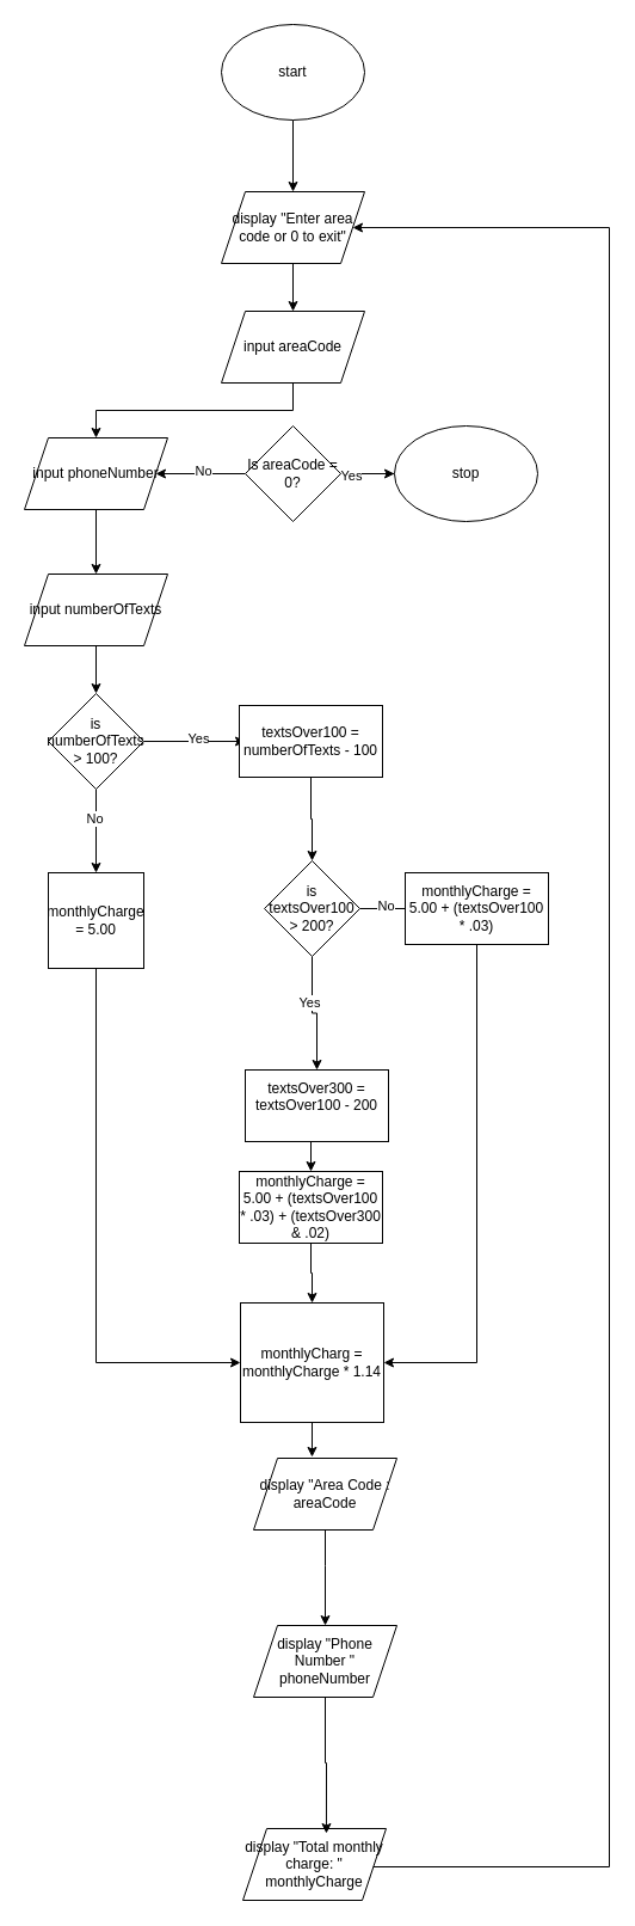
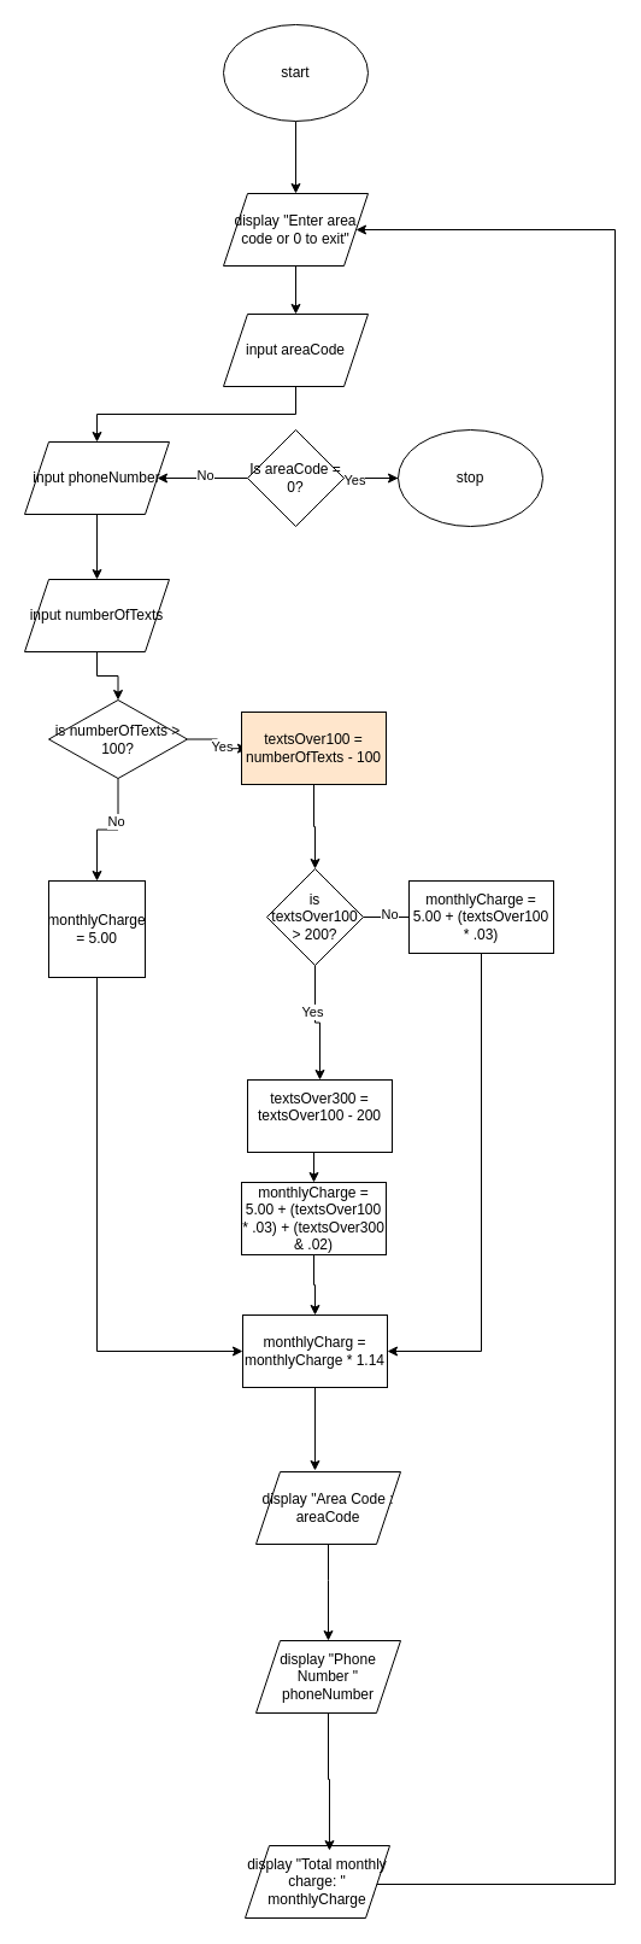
  <mxCell id="0" />
  <mxCell id="1" parent="0" />
  <mxCell id="2" style="edgeStyle=orthogonalEdgeStyle;rounded=0;orthogonalLoop=1;jettySize=auto;html=1;exitX=0.5;exitY=1;exitDx=0;exitDy=0;" edge="1" parent="1" source="3" target="5"><mxGeometry relative="1" as="geometry" /></mxCell>
  <mxCell id="3" value="start" style="ellipse;whiteSpace=wrap;html=1;" vertex="1" parent="1"><mxGeometry x="185" y="20" width="120" height="80" as="geometry" /></mxCell>
  <mxCell id="4" style="edgeStyle=orthogonalEdgeStyle;rounded=0;orthogonalLoop=1;jettySize=auto;html=1;exitX=0.5;exitY=1;exitDx=0;exitDy=0;" edge="1" parent="1" source="5" target="10"><mxGeometry relative="1" as="geometry" /></mxCell>
  <mxCell id="5" value="display &quot;Enter area code or 0 to exit&quot;" style="shape=parallelogram;perimeter=parallelogramPerimeter;whiteSpace=wrap;html=1;fixedSize=1;" vertex="1" parent="1"><mxGeometry x="185" y="160" width="120" height="60" as="geometry" /></mxCell>
  <mxCell id="6" style="edgeStyle=orthogonalEdgeStyle;rounded=0;orthogonalLoop=1;jettySize=auto;html=1;exitX=0;exitY=0.5;exitDx=0;exitDy=0;entryX=1;entryY=0.5;entryDx=0;entryDy=0;" edge="1" parent="1" source="8" target="12"><mxGeometry relative="1" as="geometry" /></mxCell>
  <mxCell id="7" value="No" style="edgeLabel;html=1;align=center;verticalAlign=middle;resizable=0;points=[];" vertex="1" connectable="0" parent="6"><mxGeometry x="-0.04" y="-3" relative="1" as="geometry"><mxPoint as="offset" /></mxGeometry></mxCell>
  <mxCell id="8" value="Is areaCode = 0?" style="rhombus;whiteSpace=wrap;html=1;" vertex="1" parent="1"><mxGeometry x="205" y="356" width="80" height="80" as="geometry" /></mxCell>
  <mxCell id="9" style="edgeStyle=orthogonalEdgeStyle;rounded=0;orthogonalLoop=1;jettySize=auto;html=1;exitX=0.5;exitY=1;exitDx=0;exitDy=0;" edge="1" parent="1" source="10" target="12"><mxGeometry relative="1" as="geometry" /></mxCell>
  <mxCell id="10" value="input areaCode" style="shape=parallelogram;perimeter=parallelogramPerimeter;whiteSpace=wrap;html=1;fixedSize=1;" vertex="1" parent="1"><mxGeometry x="185" y="260" width="120" height="60" as="geometry" /></mxCell>
  <mxCell id="11" style="edgeStyle=orthogonalEdgeStyle;rounded=0;orthogonalLoop=1;jettySize=auto;html=1;exitX=0.5;exitY=1;exitDx=0;exitDy=0;" edge="1" parent="1" source="12" target="13"><mxGeometry relative="1" as="geometry" /></mxCell>
  <mxCell id="12" value="input phoneNumber" style="shape=parallelogram;perimeter=parallelogramPerimeter;whiteSpace=wrap;html=1;fixedSize=1;" vertex="1" parent="1"><mxGeometry x="20" y="366" width="120" height="60" as="geometry" /></mxCell>
  <mxCell id="13" value="input numberOfTexts" style="shape=parallelogram;perimeter=parallelogramPerimeter;whiteSpace=wrap;html=1;fixedSize=1;" vertex="1" parent="1"><mxGeometry x="20" y="480" width="120" height="60" as="geometry" /></mxCell>
  <mxCell id="14" style="edgeStyle=orthogonalEdgeStyle;rounded=0;orthogonalLoop=1;jettySize=auto;html=1;exitX=0.5;exitY=1;exitDx=0;exitDy=0;" edge="1" parent="1" source="18" target="21"><mxGeometry relative="1" as="geometry" /></mxCell>
  <mxCell id="15" value="No" style="edgeLabel;html=1;align=center;verticalAlign=middle;resizable=0;points=[];" vertex="1" connectable="0" parent="14"><mxGeometry x="-0.314" y="-2" relative="1" as="geometry"><mxPoint as="offset" /></mxGeometry></mxCell>
  <mxCell id="16" style="edgeStyle=orthogonalEdgeStyle;rounded=0;orthogonalLoop=1;jettySize=auto;html=1;exitX=1;exitY=0.5;exitDx=0;exitDy=0;entryX=0;entryY=0.5;entryDx=0;entryDy=0;" edge="1" parent="1" source="18"><mxGeometry relative="1" as="geometry"><mxPoint x="205" y="620" as="targetPoint" /></mxGeometry></mxCell>
  <mxCell id="17" value="Yes" style="edgeLabel;html=1;align=center;verticalAlign=middle;resizable=0;points=[];" vertex="1" connectable="0" parent="16"><mxGeometry x="0.082" y="3" relative="1" as="geometry"><mxPoint as="offset" /></mxGeometry></mxCell>
- <mxCell id="18" value="is numberOfTexts &amp;gt; 100?" style="rhombus;whiteSpace=wrap;html=1;" vertex="1" parent="1"><mxGeometry x="40" y="580" width="80" height="80" as="geometry" /></mxCell>
+ <mxCell id="18" value="is numberOfTexts &amp;gt; 100?" style="rhombus;whiteSpace=wrap;html=1;" vertex="1" parent="1"><mxGeometry x="40" y="580" width="115" height="65" as="geometry" /></mxCell>
  <mxCell id="19" style="edgeStyle=orthogonalEdgeStyle;rounded=0;orthogonalLoop=1;jettySize=auto;html=1;exitX=0.5;exitY=1;exitDx=0;exitDy=0;entryX=0.5;entryY=0;entryDx=0;entryDy=0;" edge="1" parent="1" source="13" target="18"><mxGeometry relative="1" as="geometry" /></mxCell>
  <mxCell id="20" style="edgeStyle=orthogonalEdgeStyle;rounded=0;orthogonalLoop=1;jettySize=auto;html=1;exitX=0.5;exitY=1;exitDx=0;exitDy=0;entryX=0;entryY=0.5;entryDx=0;entryDy=0;" edge="1" parent="1" source="21" target="47"><mxGeometry relative="1" as="geometry"><mxPoint x="205" y="1190" as="targetPoint" /></mxGeometry></mxCell>
  <mxCell id="21" value="monthlyCharge = 5.00" style="whiteSpace=wrap;html=1;aspect=fixed;" vertex="1" parent="1"><mxGeometry x="40" y="730" width="80" height="80" as="geometry" /></mxCell>
  <mxCell id="22" style="edgeStyle=orthogonalEdgeStyle;rounded=0;orthogonalLoop=1;jettySize=auto;html=1;exitX=1;exitY=0.5;exitDx=0;exitDy=0;entryX=0;entryY=0.5;entryDx=0;entryDy=0;" edge="1" parent="1" source="26"><mxGeometry relative="1" as="geometry"><mxPoint x="350" y="760" as="targetPoint" /></mxGeometry></mxCell>
  <mxCell id="23" value="No" style="edgeLabel;html=1;align=center;verticalAlign=middle;resizable=0;points=[];" vertex="1" connectable="0" parent="22"><mxGeometry x="-0.169" y="3" relative="1" as="geometry"><mxPoint as="offset" /></mxGeometry></mxCell>
  <mxCell id="24" style="edgeStyle=orthogonalEdgeStyle;rounded=0;orthogonalLoop=1;jettySize=auto;html=1;exitX=0.5;exitY=1;exitDx=0;exitDy=0;entryX=0.5;entryY=0;entryDx=0;entryDy=0;" edge="1" parent="1" source="26" target="44"><mxGeometry relative="1" as="geometry"><mxPoint x="245" y="860" as="targetPoint" /></mxGeometry></mxCell>
  <mxCell id="25" value="Yes" style="edgeLabel;html=1;align=center;verticalAlign=middle;resizable=0;points=[];" vertex="1" connectable="0" parent="24"><mxGeometry x="-0.233" y="-3" relative="1" as="geometry"><mxPoint as="offset" /></mxGeometry></mxCell>
  <mxCell id="26" value="is textsOver100 &amp;gt; 200?" style="rhombus;whiteSpace=wrap;html=1;" vertex="1" parent="1"><mxGeometry x="221" y="720" width="80" height="80" as="geometry" /></mxCell>
  <mxCell id="27" style="edgeStyle=orthogonalEdgeStyle;rounded=0;orthogonalLoop=1;jettySize=auto;html=1;entryX=0.5;entryY=0;entryDx=0;entryDy=0;" edge="1" parent="1" source="45" target="47"><mxGeometry relative="1" as="geometry"><mxPoint x="245" y="1060" as="sourcePoint" /><mxPoint x="245" y="1150" as="targetPoint" /></mxGeometry></mxCell>
  <mxCell id="28" style="edgeStyle=orthogonalEdgeStyle;rounded=0;orthogonalLoop=1;jettySize=auto;html=1;exitX=0.5;exitY=1;exitDx=0;exitDy=0;" edge="1" parent="1"><mxGeometry relative="1" as="geometry"><mxPoint x="245" y="1230" as="sourcePoint" /><mxPoint x="270" y="1220" as="targetPoint" /></mxGeometry></mxCell>
  <mxCell id="29" style="edgeStyle=orthogonalEdgeStyle;rounded=0;orthogonalLoop=1;jettySize=auto;html=1;exitX=0.5;exitY=1;exitDx=0;exitDy=0;entryX=0.5;entryY=0;entryDx=0;entryDy=0;" edge="1" parent="1" source="30" target="31"><mxGeometry relative="1" as="geometry"><Array as="points"><mxPoint x="272" y="1310" /><mxPoint x="272" y="1310" /></Array></mxGeometry></mxCell>
  <mxCell id="30" value="display &quot;Area Code : areaCode" style="shape=parallelogram;perimeter=parallelogramPerimeter;whiteSpace=wrap;html=1;fixedSize=1;" vertex="1" parent="1"><mxGeometry x="212" y="1220" width="120" height="60" as="geometry" /></mxCell>
  <mxCell id="31" value="display &quot;Phone Number &quot; phoneNumber" style="shape=parallelogram;perimeter=parallelogramPerimeter;whiteSpace=wrap;html=1;fixedSize=1;" vertex="1" parent="1"><mxGeometry x="212" y="1360" width="120" height="60" as="geometry" /></mxCell>
  <mxCell id="32" style="edgeStyle=orthogonalEdgeStyle;rounded=0;orthogonalLoop=1;jettySize=auto;html=1;exitX=1;exitY=0.75;exitDx=0;exitDy=0;entryX=1;entryY=0.5;entryDx=0;entryDy=0;" edge="1" parent="1" source="33" target="5"><mxGeometry relative="1" as="geometry"><Array as="points"><mxPoint x="510" y="1562" /><mxPoint x="510" y="190" /></Array></mxGeometry></mxCell>
  <mxCell id="33" value="display &quot;Total monthly charge: &quot; monthlyCharge" style="shape=parallelogram;perimeter=parallelogramPerimeter;whiteSpace=wrap;html=1;fixedSize=1;" vertex="1" parent="1"><mxGeometry x="203" y="1530" width="120" height="60" as="geometry" /></mxCell>
  <mxCell id="34" style="edgeStyle=orthogonalEdgeStyle;rounded=0;orthogonalLoop=1;jettySize=auto;html=1;exitX=0.5;exitY=1;exitDx=0;exitDy=0;entryX=0.583;entryY=0.067;entryDx=0;entryDy=0;entryPerimeter=0;" edge="1" parent="1" source="31" target="33"><mxGeometry relative="1" as="geometry" /></mxCell>
  <mxCell id="35" value="" style="edgeStyle=orthogonalEdgeStyle;rounded=0;orthogonalLoop=1;jettySize=auto;html=1;" edge="1" parent="1" source="36" target="8"><mxGeometry relative="1" as="geometry" /></mxCell>
  <mxCell id="36" value="stop" style="ellipse;whiteSpace=wrap;html=1;" vertex="1" parent="1"><mxGeometry x="330" y="356" width="120" height="80" as="geometry" /></mxCell>
  <mxCell id="37" style="edgeStyle=orthogonalEdgeStyle;rounded=0;orthogonalLoop=1;jettySize=auto;html=1;exitX=1;exitY=0.5;exitDx=0;exitDy=0;entryX=0;entryY=0.5;entryDx=0;entryDy=0;" edge="1" parent="1" source="8" target="36"><mxGeometry relative="1" as="geometry" /></mxCell>
  <mxCell id="38" value="Yes" style="edgeLabel;html=1;align=center;verticalAlign=middle;resizable=0;points=[];" vertex="1" connectable="0" parent="37"><mxGeometry x="-0.644" y="-1" relative="1" as="geometry"><mxPoint as="offset" /></mxGeometry></mxCell>
  <mxCell id="39" style="edgeStyle=orthogonalEdgeStyle;rounded=0;orthogonalLoop=1;jettySize=auto;html=1;exitX=0.5;exitY=1;exitDx=0;exitDy=0;entryX=0.5;entryY=0;entryDx=0;entryDy=0;" edge="1" parent="1" source="40" target="26"><mxGeometry relative="1" as="geometry" /></mxCell>
- <mxCell id="40" value="textsOver100 = numberOfTexts - 100" style="rounded=0;whiteSpace=wrap;html=1;" vertex="1" parent="1"><mxGeometry x="200" y="590" width="120" height="60" as="geometry" /></mxCell>
+ <mxCell id="40" value="textsOver100 = numberOfTexts - 100" style="rounded=0;whiteSpace=wrap;html=1;fillColor=#ffe6cc;" vertex="1" parent="1"><mxGeometry x="200" y="590" width="120" height="60" as="geometry" /></mxCell>
  <mxCell id="41" style="edgeStyle=orthogonalEdgeStyle;rounded=0;orthogonalLoop=1;jettySize=auto;html=1;exitX=0.5;exitY=1;exitDx=0;exitDy=0;entryX=1;entryY=0.5;entryDx=0;entryDy=0;" edge="1" parent="1" source="42" target="47"><mxGeometry relative="1" as="geometry"><mxPoint x="285" y="1190" as="targetPoint" /></mxGeometry></mxCell>
  <mxCell id="42" value="monthlyCharge = 5.00 + (textsOver100 * .03)" style="rounded=0;whiteSpace=wrap;html=1;" vertex="1" parent="1"><mxGeometry x="339" y="730" width="120" height="60" as="geometry" /></mxCell>
  <mxCell id="43" style="edgeStyle=orthogonalEdgeStyle;rounded=0;orthogonalLoop=1;jettySize=auto;html=1;exitX=0.5;exitY=1;exitDx=0;exitDy=0;entryX=0.5;entryY=0;entryDx=0;entryDy=0;" edge="1" parent="1" source="44" target="45"><mxGeometry relative="1" as="geometry" /></mxCell>
  <mxCell id="44" value="textsOver300 = textsOver100 - 200&lt;div&gt;&lt;br&gt;&lt;/div&gt;" style="rounded=0;whiteSpace=wrap;html=1;" vertex="1" parent="1"><mxGeometry x="205" y="895" width="120" height="60" as="geometry" /></mxCell>
  <mxCell id="45" value="monthlyCharge = 5.00 + (textsOver100 * .03) + (textsOver300 &amp;amp; .02)" style="rounded=0;whiteSpace=wrap;html=1;" vertex="1" parent="1"><mxGeometry x="200" y="980" width="120" height="60" as="geometry" /></mxCell>
  <mxCell id="46" style="edgeStyle=orthogonalEdgeStyle;rounded=0;orthogonalLoop=1;jettySize=auto;html=1;exitX=0.5;exitY=1;exitDx=0;exitDy=0;entryX=0.408;entryY=-0.017;entryDx=0;entryDy=0;entryPerimeter=0;" edge="1" parent="1" source="47" target="30"><mxGeometry relative="1" as="geometry"><mxPoint x="261" y="1240" as="targetPoint" /></mxGeometry></mxCell>
- <mxCell id="47" value="monthlyCharg = monthlyCharge * 1.14" style="rounded=0;whiteSpace=wrap;html=1;" vertex="1" parent="1"><mxGeometry x="201" y="1090" width="120" height="100" as="geometry" /></mxCell>
+ <mxCell id="47" value="monthlyCharg = monthlyCharge * 1.14" style="rounded=0;whiteSpace=wrap;html=1;" vertex="1" parent="1"><mxGeometry x="201" y="1090" width="120" height="60" as="geometry" /></mxCell>
